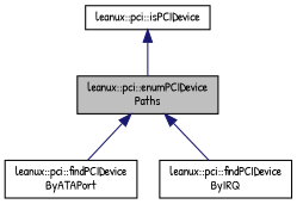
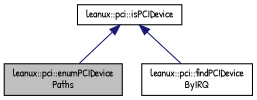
  digraph {
    fontname="Patrick Hand"
    rankdir=TB
    node [color=black fontname="Patrick Hand" fontsize=10 shape=record]
    edge [color=midnightblue dir=back fontname="Patrick Hand" fontsize=10 labelfontname=Helvetica labelfontsize=10 style=solid]
    n1 [fillcolor=grey75 fontcolor=black height=0.2 label="leanux::pci::enumPCIDevice\lPaths" style=filled width=0.4]
-   n2 [height=0.2 label="leanux::pci::findPCIDevice\lByATAPort" width=0.4]
    n3 [height=0.2 label="leanux::pci::findPCIDevice\lByIRQ" width=0.4]
    n4 [height=0.2 label="leanux::pci::isPCIDevice" width=0.4]
-   n1 -> n2
-   n1 -> n3
+   n4 -> n3
    n4 -> n1
  }
